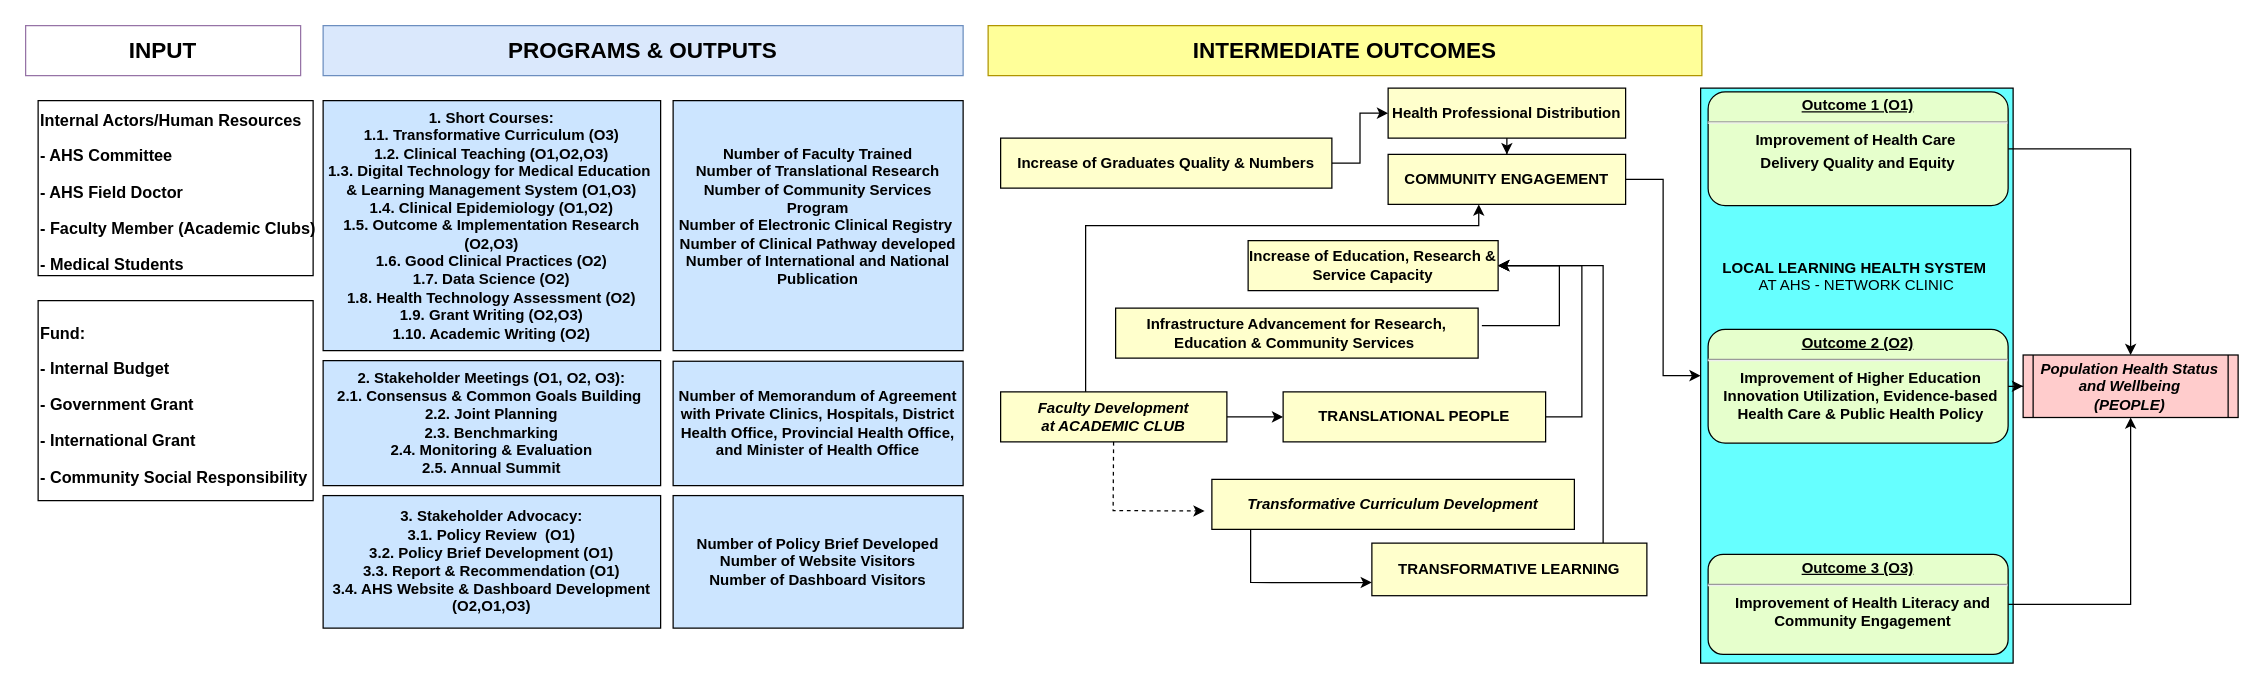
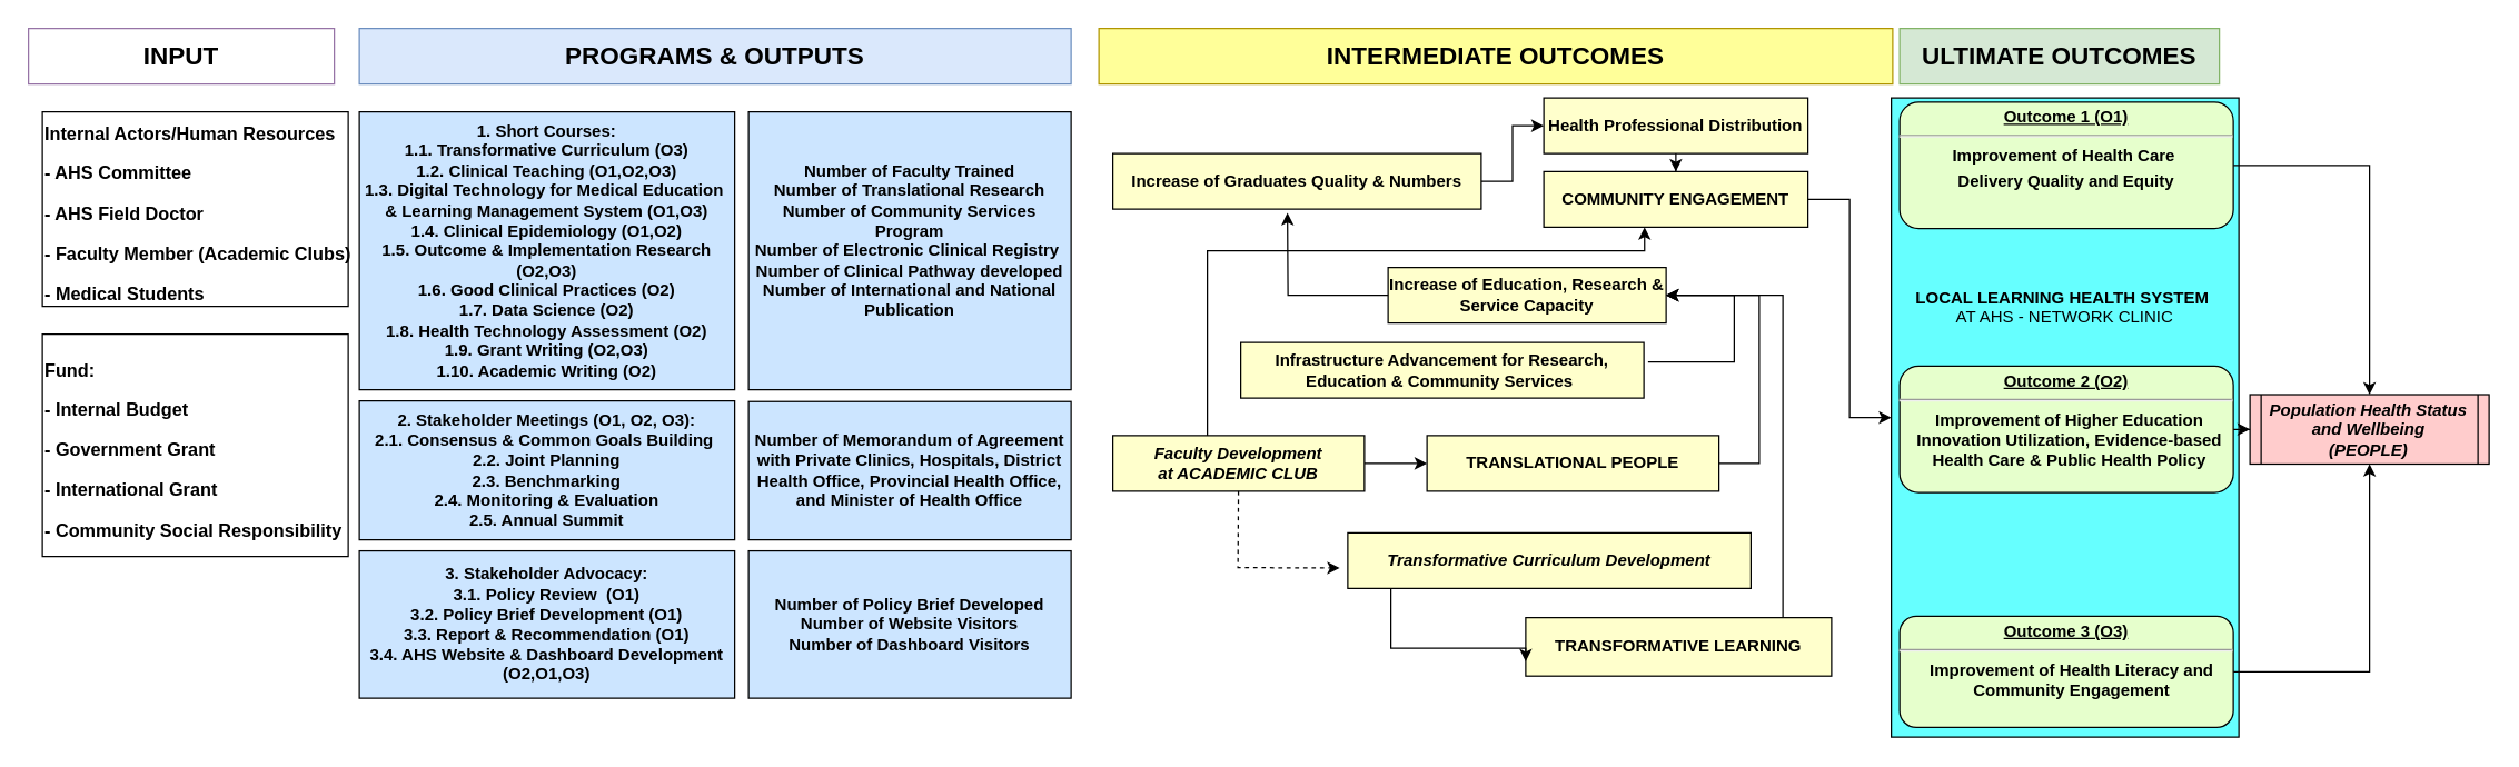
  <mxCell id="0" />
  <mxCell id="1" parent="0" />
  <mxCell id="2" value="&lt;b&gt;LOCAL LEARNING HEALTH SYSTEM&lt;/b&gt;&amp;nbsp;&lt;div&gt;AT AHS - NETWORK CLINIC&lt;/div&gt;&lt;div&gt;&lt;br&gt;&lt;/div&gt;&lt;div&gt;&lt;br&gt;&lt;/div&gt;&lt;div&gt;&lt;br&gt;&lt;/div&gt;&lt;div&gt;&lt;br&gt;&lt;/div&gt;&lt;div&gt;&lt;br&gt;&lt;/div&gt;&lt;div&gt;&lt;br&gt;&lt;/div&gt;&lt;div&gt;&lt;br&gt;&lt;/div&gt;&lt;div&gt;&lt;br&gt;&lt;/div&gt;&lt;div&gt;&lt;br&gt;&lt;/div&gt;&lt;div&gt;&lt;br&gt;&lt;/div&gt;&lt;div&gt;&lt;br&gt;&lt;/div&gt;" style="rounded=0;whiteSpace=wrap;html=1;fillColor=#66FFFF;" parent="1" vertex="1"><mxGeometry x="1360" y="70" width="250" height="460" as="geometry" /></mxCell>
  <mxCell id="3" style="edgeStyle=orthogonalEdgeStyle;rounded=0;orthogonalLoop=1;jettySize=auto;html=1;entryX=0.5;entryY=0;entryDx=0;entryDy=0;" parent="1" source="4" target="10" edge="1"><mxGeometry relative="1" as="geometry" /></mxCell>
  <mxCell id="4" value="&lt;p style=&quot;margin: 0px ; margin-top: 4px ; text-align: center ; text-decoration: underline&quot;&gt;&lt;strong&gt;Outcome 1 (O1)&lt;br&gt;&lt;/strong&gt;&lt;/p&gt;&lt;hr&gt;&lt;span style=&quot;text-align: left; text-indent: 0in; background-color: initial;&quot;&gt;Improvement&amp;nbsp;&lt;/span&gt;&lt;span style=&quot;text-align: left; text-indent: 0in; background-color: initial;&quot;&gt;of Health Care&amp;nbsp;&lt;/span&gt;&lt;span style=&quot;text-align: left; text-indent: 0in; background-color: initial;&quot;&gt;&lt;br&gt;&lt;/span&gt;&lt;p style=&quot;line-height: 170%; margin-top: 0pt; margin-bottom: 0pt; text-indent: 0in; direction: ltr; word-break: normal;&quot;&gt;&lt;span style=&quot;text-indent: 0in; background-color: initial;&quot;&gt;Delivery Quality and Equity&lt;/span&gt;&lt;br&gt;&lt;/p&gt;&lt;br&gt;&lt;br&gt;&lt;p style=&quot;margin: 0px 0px 0px 8px; font-size: 11px;&quot;&gt;&lt;br&gt;&lt;/p&gt;&lt;p style=&quot;margin: 0px ; margin-left: 8px&quot;&gt;&lt;/p&gt;" style="verticalAlign=middle;align=center;overflow=fill;fontSize=12;fontFamily=Helvetica;html=1;rounded=1;fontStyle=1;strokeWidth=1;fillColor=#E6FFCC" parent="1" vertex="1"><mxGeometry x="1366" y="73" width="240" height="91" as="geometry" /></mxCell>
  <mxCell id="5" style="edgeStyle=orthogonalEdgeStyle;rounded=0;orthogonalLoop=1;jettySize=auto;html=1;entryX=0;entryY=0.5;entryDx=0;entryDy=0;" parent="1" source="6" target="10" edge="1"><mxGeometry relative="1" as="geometry"><mxPoint x="1755.6" y="354" as="targetPoint" /></mxGeometry></mxCell>
  <mxCell id="6" value="&lt;p style=&quot;margin: 0px ; margin-top: 4px ; text-align: center ; text-decoration: underline&quot;&gt;&lt;strong&gt;Outcome 2 (O2)&lt;br&gt;&lt;/strong&gt;&lt;/p&gt;&lt;hr&gt;&lt;p style=&quot;margin: 0px ; margin-left: 8px&quot;&gt;Improvement of Higher Education&amp;nbsp;&lt;/p&gt;&lt;p style=&quot;margin: 0px ; margin-left: 8px&quot;&gt;Innovation Utilization, Evidence-based&amp;nbsp;&lt;/p&gt;&lt;p style=&quot;margin: 0px ; margin-left: 8px&quot;&gt;Health Care &amp;amp; Public Health Policy&amp;nbsp;&lt;/p&gt;" style="verticalAlign=middle;align=center;overflow=fill;fontSize=12;fontFamily=Helvetica;html=1;rounded=1;fontStyle=1;strokeWidth=1;fillColor=#E6FFCC" parent="1" vertex="1"><mxGeometry x="1366" y="263" width="240" height="91" as="geometry" /></mxCell>
  <mxCell id="7" style="edgeStyle=orthogonalEdgeStyle;rounded=0;orthogonalLoop=1;jettySize=auto;html=1;entryX=0.5;entryY=1;entryDx=0;entryDy=0;" parent="1" source="8" target="10" edge="1"><mxGeometry relative="1" as="geometry"><mxPoint x="1966" y="378" as="targetPoint" /></mxGeometry></mxCell>
  <mxCell id="8" value="&lt;p style=&quot;margin: 0px ; margin-top: 4px ; text-align: center ; text-decoration: underline&quot;&gt;&lt;strong&gt;Outcome 3 (O3)&lt;/strong&gt;&lt;/p&gt;&lt;hr&gt;&lt;p style=&quot;margin: 0px ; margin-left: 8px&quot;&gt;Improvement of Health Literacy and&lt;/p&gt;&lt;p style=&quot;margin: 0px ; margin-left: 8px&quot;&gt;Community Engagement&lt;/p&gt;&lt;p style=&quot;margin: 0px ; margin-left: 8px&quot;&gt;&lt;br&gt;&lt;/p&gt;" style="verticalAlign=middle;align=center;overflow=fill;fontSize=12;fontFamily=Helvetica;html=1;rounded=1;fontStyle=1;strokeWidth=1;fillColor=#E6FFCC" parent="1" vertex="1"><mxGeometry x="1366" y="443" width="240" height="80" as="geometry" /></mxCell>
+ <mxCell id="9" value="&lt;b&gt;&lt;font face=&quot;Arial&quot; style=&quot;font-size: 18px;&quot;&gt;ULTIMATE OUTCOMES&lt;/font&gt;&lt;/b&gt;" style="rounded=0;whiteSpace=wrap;html=1;fillColor=#d5e8d4;strokeColor=#82b366;" parent="1" vertex="1"><mxGeometry x="1366" y="20" width="230" height="40" as="geometry" /></mxCell>
  <mxCell id="10" value="Population Health Status and Wellbeing&#10;(PEOPLE)" style="shape=process;whiteSpace=wrap;align=center;verticalAlign=middle;size=0.048;fontStyle=3;strokeWidth=1;fillColor=#FFCCCC" parent="1" vertex="1"><mxGeometry x="1618" y="283.5" width="172" height="50" as="geometry" /></mxCell>
  <mxCell id="11" value="&lt;span style=&quot;font-size: 18px;&quot;&gt;&lt;b&gt;&lt;font face=&quot;Arial&quot;&gt;INTERMEDIATE OUTCOMES&lt;/font&gt;&lt;/b&gt;&lt;/span&gt;" style="rounded=0;whiteSpace=wrap;html=1;fillColor=#FFFF99;strokeColor=#B09500;fontColor=#000000;" parent="1" vertex="1"><mxGeometry x="790" y="20" width="571" height="40" as="geometry" /></mxCell>
  <mxCell id="12" style="edgeStyle=orthogonalEdgeStyle;rounded=0;orthogonalLoop=1;jettySize=auto;html=1;entryX=0.5;entryY=0;entryDx=0;entryDy=0;" parent="1" source="13" target="41" edge="1"><mxGeometry relative="1" as="geometry" /></mxCell>
  <mxCell id="13" value="Health Professional Distribution" style="whiteSpace=wrap;align=center;verticalAlign=middle;fontStyle=1;strokeWidth=1;fillColor=#FFFFCC" parent="1" vertex="1"><mxGeometry x="1110" y="70" width="190" height="40" as="geometry" /></mxCell>
  <mxCell id="14" value="Increase of Education, Research &amp; Service Capacity" style="whiteSpace=wrap;align=center;verticalAlign=middle;fontStyle=1;strokeWidth=1;fillColor=#FFFFCC" parent="1" vertex="1"><mxGeometry x="998" y="192" width="200" height="40" as="geometry" /></mxCell>
  <mxCell id="15" style="edgeStyle=orthogonalEdgeStyle;rounded=0;orthogonalLoop=1;jettySize=auto;html=1;entryX=1;entryY=0.5;entryDx=0;entryDy=0;" parent="1" source="16" target="14" edge="1"><mxGeometry relative="1" as="geometry"><mxPoint x="1282" y="223" as="targetPoint" /><Array as="points"><mxPoint x="1282" y="212" /></Array><mxPoint x="1367.043" y="489.94" as="sourcePoint" /></mxGeometry></mxCell>
- <mxCell id="16" value="TRANSFORMATIVE LEARNING" style="whiteSpace=wrap;align=center;verticalAlign=middle;fontStyle=1;strokeWidth=1;fillColor=#FFFFCC;fontSize=12;" parent="1" vertex="1"><mxGeometry x="1097" y="434" width="220" height="42.06" as="geometry" /></mxCell>
+ <mxCell id="16" value="TRANSFORMATIVE LEARNING" style="whiteSpace=wrap;align=center;verticalAlign=middle;fontStyle=1;strokeWidth=1;fillColor=#FFFFCC;fontSize=12;" parent="1" vertex="1"><mxGeometry x="1097" y="444" width="220" height="42.06" as="geometry" /></mxCell>
  <mxCell id="17" value="TRANSLATIONAL PEOPLE" style="whiteSpace=wrap;align=center;verticalAlign=middle;fontStyle=1;strokeWidth=1;fillColor=#FFFFCC;fontSize=12;" parent="1" vertex="1"><mxGeometry x="1026" y="313" width="210" height="40" as="geometry" /></mxCell>
  <mxCell id="18" style="edgeStyle=orthogonalEdgeStyle;rounded=0;orthogonalLoop=1;jettySize=auto;html=1;exitX=1;exitY=0.5;exitDx=0;exitDy=0;" parent="1" target="14" edge="1"><mxGeometry relative="1" as="geometry"><mxPoint x="1185" y="260" as="sourcePoint" /><mxPoint x="1244" y="227" as="targetPoint" /><Array as="points"><mxPoint x="1247" y="260" /></Array></mxGeometry></mxCell>
  <mxCell id="19" value="Infrastructure Advancement for Research, Education &amp; Community Services " style="whiteSpace=wrap;align=center;verticalAlign=middle;fontStyle=1;strokeWidth=1;fillColor=#FFFFCC" parent="1" vertex="1"><mxGeometry x="892" y="246" width="290" height="40" as="geometry" /></mxCell>
  <mxCell id="20" style="edgeStyle=orthogonalEdgeStyle;rounded=0;orthogonalLoop=1;jettySize=auto;html=1;entryX=0;entryY=0.5;entryDx=0;entryDy=0;" parent="1" source="22" target="17" edge="1"><mxGeometry relative="1" as="geometry" /></mxCell>
  <mxCell id="21" style="edgeStyle=orthogonalEdgeStyle;rounded=0;orthogonalLoop=1;jettySize=auto;html=1;" parent="1" edge="1"><mxGeometry relative="1" as="geometry"><mxPoint x="868" y="313" as="sourcePoint" /><mxPoint x="1182.5" y="163" as="targetPoint" /><Array as="points"><mxPoint x="868.5" y="180" /><mxPoint x="1182.5" y="180" /></Array></mxGeometry></mxCell>
  <mxCell id="22" value="Faculty Development&#10;at ACADEMIC CLUB" style="whiteSpace=wrap;align=center;verticalAlign=middle;fontStyle=3;strokeWidth=1;fillColor=#FFFFCC" parent="1" vertex="1"><mxGeometry x="800" y="313" width="181" height="40" as="geometry" /></mxCell>
  <mxCell id="23" style="edgeStyle=orthogonalEdgeStyle;rounded=0;orthogonalLoop=1;jettySize=auto;html=1;entryX=0;entryY=0.5;entryDx=0;entryDy=0;" parent="1" source="24" target="13" edge="1"><mxGeometry relative="1" as="geometry" /></mxCell>
  <mxCell id="24" value="Increase of Graduates Quality &amp; Numbers" style="whiteSpace=wrap;align=center;verticalAlign=middle;fontStyle=1;strokeWidth=1;fillColor=#FFFFCC" parent="1" vertex="1"><mxGeometry x="800" y="110" width="265" height="40" as="geometry" /></mxCell>
  <mxCell id="25" style="edgeStyle=orthogonalEdgeStyle;rounded=0;orthogonalLoop=1;jettySize=auto;html=1;entryX=0;entryY=0.75;entryDx=0;entryDy=0;" parent="1" target="16" edge="1"><mxGeometry relative="1" as="geometry"><mxPoint x="1127" y="465.545" as="targetPoint" /><Array as="points"><mxPoint x="1000" y="466" /></Array><mxPoint x="1000" y="423" as="sourcePoint" /></mxGeometry></mxCell>
  <mxCell id="26" value="&lt;b&gt;&lt;font face=&quot;Arial&quot; style=&quot;font-size: 18px;&quot;&gt;PROGRAMS &amp;amp; OUTPUTS&lt;/font&gt;&lt;/b&gt;" style="rounded=0;whiteSpace=wrap;html=1;fillColor=#dae8fc;strokeColor=#6c8ebf;" parent="1" vertex="1"><mxGeometry x="258" y="20" width="512" height="40" as="geometry" /></mxCell>
  <mxCell id="27" value="&lt;b&gt;&lt;font style=&quot;font-size: 18px;&quot;&gt;INPUT&lt;/font&gt;&lt;/b&gt;" style="rounded=0;whiteSpace=wrap;html=1;fillColor=#FFFFFF;strokeColor=#9673a6;" parent="1" vertex="1"><mxGeometry x="20" y="20" width="220" height="40" as="geometry" /></mxCell>
  <mxCell id="28" value="1. Short Courses:&#10;1.1. Transformative Curriculum (O3)&#10;1.2. Clinical Teaching (O1,O2,O3)&#10;1.3. Digital Technology for Medical Education  &amp; Learning Management System (O1,O3)&#10;1.4. Clinical Epidemiology (O1,O2)&#10;1.5. Outcome &amp; Implementation Research (O2,O3)&#10;1.6. Good Clinical Practices (O2)&#10;1.7. Data Science (O2)&#10;1.8. Health Technology Assessment (O2)&#10;1.9. Grant Writing (O2,O3)&#10;1.10. Academic Writing (O2)" style="whiteSpace=wrap;align=center;verticalAlign=middle;fontStyle=1;strokeWidth=1;fillColor=#CCE5FF;" parent="1" vertex="1"><mxGeometry x="258" y="80" width="270" height="200" as="geometry" /></mxCell>
  <mxCell id="29" value="2. Stakeholder Meetings (O1, O2, O3):&#10;2.1. Consensus &amp; Common Goals Building &#10;2.2. Joint Planning&#10;2.3. Benchmarking&#10;2.4. Monitoring &amp; Evaluation&#10;2.5. Annual Summit" style="whiteSpace=wrap;align=center;verticalAlign=middle;fontStyle=1;strokeWidth=1;fillColor=#CCE5FF;" parent="1" vertex="1"><mxGeometry x="258" y="288" width="270" height="100" as="geometry" /></mxCell>
  <mxCell id="30" value="3. Stakeholder Advocacy:&#10;3.1. Policy Review  (O1)&#10;3.2. Policy Brief Development (O1)&#10;3.3. Report &amp; Recommendation (O1)&#10;3.4. AHS Website &amp; Dashboard Development (O2,O1,O3)" style="whiteSpace=wrap;align=center;verticalAlign=middle;fontStyle=1;strokeWidth=1;fillColor=#CCE5FF;" parent="1" vertex="1"><mxGeometry x="258" y="395.97" width="270" height="106.03" as="geometry" /></mxCell>
  <mxCell id="31" value="Number of Faculty Trained&#10;Number of Translational Research&#10;Number of Community Services Program&#10;Number of Electronic Clinical Registry &#10;Number of Clinical Pathway developed&#10;Number of International and National Publication&#10;" style="whiteSpace=wrap;align=center;verticalAlign=middle;fontStyle=1;strokeWidth=1;fillColor=#CCE5FF;" parent="1" vertex="1"><mxGeometry x="538" y="80" width="232" height="200" as="geometry" /></mxCell>
  <mxCell id="32" value="Number of Memorandum of Agreement with Private Clinics, Hospitals, District Health Office, Provincial Health Office, and Minister of Health Office" style="whiteSpace=wrap;align=center;verticalAlign=middle;fontStyle=1;strokeWidth=1;fillColor=#CCE5FF;" parent="1" vertex="1"><mxGeometry x="538" y="288.5" width="232" height="99.5" as="geometry" /></mxCell>
  <mxCell id="33" value="Number of Policy Brief Developed&#10;Number of Website Visitors&#10;Number of Dashboard Visitors" style="whiteSpace=wrap;align=center;verticalAlign=middle;fontStyle=1;strokeWidth=1;fillColor=#CCE5FF;" parent="1" vertex="1"><mxGeometry x="538" y="395.97" width="232" height="106.03" as="geometry" /></mxCell>
  <mxCell id="34" value="&lt;font style=&quot;font-size: 13px;&quot; face=&quot;Arial&quot;&gt;Internal Actors/Human Resources&lt;br&gt;- AHS Committee&lt;br&gt;- AHS Field Doctor&lt;br&gt;- Faculty Member (Academic Clubs)&lt;br&gt;- Medical Students&lt;/font&gt;" style="fontSize=24;align=left;html=1;fontStyle=1" parent="1" vertex="1"><mxGeometry x="30" y="80" width="220" height="140" as="geometry" /></mxCell>
  <mxCell id="35" value="&lt;font style=&quot;font-size: 13px;&quot; face=&quot;Arial&quot;&gt;Fund:&lt;br&gt;- Internal Budget&lt;br&gt;- Government Grant&lt;br&gt;- International Grant&lt;br&gt;- Community Social Responsibility&lt;/font&gt;" style="fontSize=24;align=left;html=1;fontStyle=1" parent="1" vertex="1"><mxGeometry x="30" y="240" width="220" height="160" as="geometry" /></mxCell>
  <mxCell id="36" value="Transformative Curriculum Development" style="whiteSpace=wrap;align=center;verticalAlign=middle;fontStyle=3;strokeWidth=1;fillColor=#FFFFCC" parent="1" vertex="1"><mxGeometry x="969" y="383" width="290" height="40" as="geometry" /></mxCell>
+ <mxCell id="37" style="edgeStyle=none;rounded=0;orthogonalLoop=1;jettySize=auto;html=1;exitX=0;exitY=0.5;exitDx=0;exitDy=0;entryX=0.474;entryY=1.066;entryDx=0;entryDy=0;entryPerimeter=0;" parent="1" source="14" target="24" edge="1"><mxGeometry relative="1" as="geometry"><Array as="points"><mxPoint x="926" y="212" /></Array></mxGeometry></mxCell>
  <mxCell id="38" style="edgeStyle=none;rounded=0;orthogonalLoop=1;jettySize=auto;html=1;exitX=1;exitY=0.5;exitDx=0;exitDy=0;entryX=1;entryY=0.5;entryDx=0;entryDy=0;" parent="1" source="17" target="14" edge="1"><mxGeometry relative="1" as="geometry"><Array as="points"><mxPoint x="1265" y="333" /><mxPoint x="1265" y="212" /></Array></mxGeometry></mxCell>
  <mxCell id="39" style="edgeStyle=none;rounded=0;orthogonalLoop=1;jettySize=auto;html=1;entryX=-0.02;entryY=0.632;entryDx=0;entryDy=0;entryPerimeter=0;dashed=1;" parent="1" source="22" target="36" edge="1"><mxGeometry relative="1" as="geometry"><Array as="points"><mxPoint x="890" y="408" /></Array></mxGeometry></mxCell>
  <mxCell id="40" style="edgeStyle=orthogonalEdgeStyle;rounded=0;orthogonalLoop=1;jettySize=auto;html=1;entryX=0;entryY=0.5;entryDx=0;entryDy=0;" parent="1" source="41" target="2" edge="1"><mxGeometry relative="1" as="geometry" /></mxCell>
  <mxCell id="41" value="COMMUNITY ENGAGEMENT" style="whiteSpace=wrap;align=center;verticalAlign=middle;fontStyle=1;strokeWidth=1;fillColor=#FFFFCC;fontSize=12;" parent="1" vertex="1"><mxGeometry x="1110" y="123" width="190" height="40" as="geometry" /></mxCell>
